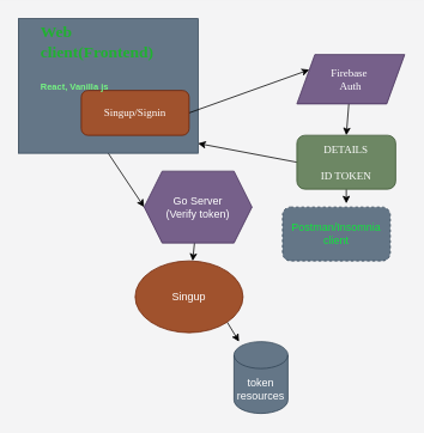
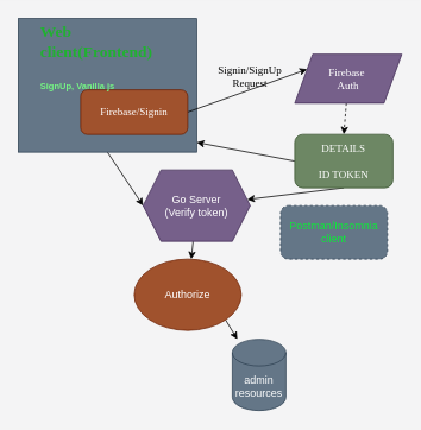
  <mxCell id="0" />
  <mxCell id="1" parent="0" />
- <mxCell id="2" style="edgeStyle=none;html=1;entryX=0.5;entryY=0;entryDx=0;entryDy=0;fontFamily=Times New Roman;fontColor=#FFFFFF;" edge="1" parent="1" source="3" target="12"><mxGeometry relative="1" as="geometry" /></mxCell>
+ <mxCell id="2" style="edgeStyle=none;html=1;entryX=0.5;entryY=0;entryDx=0;entryDy=0;fontFamily=Times New Roman;fontColor=#FFFFFF;dashed=1;" edge="1" parent="1" source="3" target="12"><mxGeometry relative="1" as="geometry" /></mxCell>
  <mxCell id="3" value="Firebase&amp;nbsp;&lt;br&gt;Auth" style="shape=parallelogram;perimeter=parallelogramPerimeter;whiteSpace=wrap;html=1;fixedSize=1;fontFamily=Times New Roman;fillColor=#76608a;fontColor=#ffffff;strokeColor=#432D57;" vertex="1" parent="1"><mxGeometry x="330" y="60" width="120" height="55" as="geometry" /></mxCell>
  <mxCell id="4" style="edgeStyle=none;html=1;exitX=0.5;exitY=1;exitDx=0;exitDy=0;entryX=0;entryY=0.5;entryDx=0;entryDy=0;fontColor=#10e53b;" edge="1" parent="1" source="5" target="15"><mxGeometry relative="1" as="geometry" /></mxCell>
  <mxCell id="5" value="" style="rounded=0;whiteSpace=wrap;html=1;fontFamily=Times New Roman;fontColor=#ffffff;fillColor=#647687;strokeColor=#314354;" vertex="1" parent="1"><mxGeometry x="20" y="20" width="200" height="150" as="geometry" /></mxCell>
  <mxCell id="6" style="edgeStyle=none;html=1;exitX=1;exitY=0.5;exitDx=0;exitDy=0;entryX=0;entryY=0.25;entryDx=0;entryDy=0;" edge="1" parent="1" source="7" target="3"><mxGeometry relative="1" as="geometry" /></mxCell>
- <mxCell id="7" value="Singup/Signin" style="rounded=1;whiteSpace=wrap;html=1;fontFamily=Times New Roman;fillColor=#a0522d;fontColor=#ffffff;strokeColor=#6D1F00;" vertex="1" parent="1"><mxGeometry x="90" y="100" width="120" height="50" as="geometry" /></mxCell>
- <mxCell id="8" value="&lt;h2&gt;&lt;span style=&quot;background-color: initial;&quot;&gt;&lt;font face=&quot;Times New Roman&quot;&gt;Web client(Frontend)&lt;/font&gt;&lt;/span&gt;&lt;/h2&gt;&lt;h2&gt;&lt;font color=&quot;#75f584&quot; style=&quot;font-size: 10px;&quot;&gt;React, Vanilla js&lt;/font&gt;&lt;/h2&gt;" style="text;html=1;spacing=5;spacingTop=-20;whiteSpace=wrap;overflow=hidden;rounded=0;fontColor=#20b131;" vertex="1" parent="1"><mxGeometry x="40" y="20" width="140" height="100" as="geometry" /></mxCell>
- <mxCell id="10" style="edgeStyle=none;html=1;exitX=0.5;exitY=1;exitDx=0;exitDy=0;entryX=0.592;entryY=-0.067;entryDx=0;entryDy=0;entryPerimeter=0;fontColor=#10e53b;" edge="1" parent="1" source="12" target="13"><mxGeometry relative="1" as="geometry" /></mxCell>
+ <mxCell id="7" value="Firebase/Signin" style="rounded=1;whiteSpace=wrap;html=1;fontFamily=Times New Roman;fillColor=#a0522d;fontColor=#ffffff;strokeColor=#6D1F00;" vertex="1" parent="1"><mxGeometry x="90" y="100" width="120" height="50" as="geometry" /></mxCell>
+ <mxCell id="8" value="&lt;h2&gt;&lt;span style=&quot;background-color: initial;&quot;&gt;&lt;font face=&quot;Times New Roman&quot;&gt;Web client(Frontend)&lt;/font&gt;&lt;/span&gt;&lt;/h2&gt;&lt;h2&gt;&lt;font color=&quot;#75f584&quot; style=&quot;font-size: 10px;&quot;&gt;SignUp, Vanilla js&lt;/font&gt;&lt;/h2&gt;" style="text;html=1;spacing=5;spacingTop=-20;whiteSpace=wrap;overflow=hidden;rounded=0;fontColor=#20b131;" vertex="1" parent="1"><mxGeometry x="40" y="20" width="140" height="100" as="geometry" /></mxCell>
+ <mxCell id="9" value="Signin/SignUp&lt;br&gt;Request" style="text;html=1;strokeColor=none;fillColor=none;align=center;verticalAlign=middle;whiteSpace=wrap;rounded=0;fontFamily=Times New Roman;" vertex="1" parent="1"><mxGeometry x="250" y="70" width="60" height="30" as="geometry" /></mxCell>
+ <mxCell id="10" style="edgeStyle=none;html=1;exitX=0.5;exitY=1;exitDx=0;exitDy=0;fontColor=#10e53b;" edge="1" parent="1" source="12" target="15"><mxGeometry relative="1" as="geometry" /></mxCell>
  <mxCell id="11" style="edgeStyle=none;html=1;exitX=0;exitY=0.5;exitDx=0;exitDy=0;entryX=1;entryY=0.927;entryDx=0;entryDy=0;entryPerimeter=0;fontColor=#10e53b;" edge="1" parent="1" source="12" target="5"><mxGeometry relative="1" as="geometry" /></mxCell>
  <mxCell id="12" value="DETAILS&lt;br&gt;&lt;br&gt;ID TOKEN" style="rounded=1;whiteSpace=wrap;html=1;fontFamily=Times New Roman;fontColor=#ffffff;fillColor=#6d8764;strokeColor=#3A5431;" vertex="1" parent="1"><mxGeometry x="330" y="150" width="110" height="60" as="geometry" /></mxCell>
  <mxCell id="13" value="&lt;font color=&quot;#10e53b&quot;&gt;Postman/Insomnia&lt;br&gt;client&lt;/font&gt;" style="rounded=1;whiteSpace=wrap;html=1;fillColor=#647687;fontColor=#ffffff;strokeColor=#314354;dashed=1;" vertex="1" parent="1"><mxGeometry x="314" y="230" width="120" height="60" as="geometry" /></mxCell>
  <mxCell id="14" value="" style="edgeStyle=none;html=1;fontColor=#10e53b;" edge="1" parent="1" source="15" target="17"><mxGeometry relative="1" as="geometry" /></mxCell>
  <mxCell id="15" value="Go Server&lt;br&gt;(Verify token)" style="shape=hexagon;perimeter=hexagonPerimeter2;whiteSpace=wrap;html=1;fixedSize=1;fontColor=#ffffff;fillColor=#76608a;strokeColor=#432D57;" vertex="1" parent="1"><mxGeometry x="160" y="190" width="120" height="80" as="geometry" /></mxCell>
  <mxCell id="16" style="edgeStyle=none;html=1;exitX=1;exitY=1;exitDx=0;exitDy=0;" edge="1" parent="1" source="17" target="18"><mxGeometry relative="1" as="geometry" /></mxCell>
- <mxCell id="17" value="Singup" style="ellipse;whiteSpace=wrap;html=1;fontColor=#ffffff;fillColor=#a0522d;strokeColor=#6D1F00;" vertex="1" parent="1"><mxGeometry x="150" y="290" width="120" height="80" as="geometry" /></mxCell>
- <mxCell id="18" value="token&lt;br&gt;resources" style="shape=cylinder3;whiteSpace=wrap;html=1;boundedLbl=1;backgroundOutline=1;size=15;fontColor=#ffffff;fillColor=#647687;strokeColor=#314354;" vertex="1" parent="1"><mxGeometry x="260" y="380" width="60" height="80" as="geometry" /></mxCell>
+ <mxCell id="17" value="Authorize" style="ellipse;whiteSpace=wrap;html=1;fontColor=#ffffff;fillColor=#a0522d;strokeColor=#6D1F00;" vertex="1" parent="1"><mxGeometry x="150" y="290" width="120" height="80" as="geometry" /></mxCell>
+ <mxCell id="18" value="admin&lt;br&gt;resources" style="shape=cylinder3;whiteSpace=wrap;html=1;boundedLbl=1;backgroundOutline=1;size=15;fontColor=#ffffff;fillColor=#647687;strokeColor=#314354;" vertex="1" parent="1"><mxGeometry x="260" y="380" width="60" height="80" as="geometry" /></mxCell>
